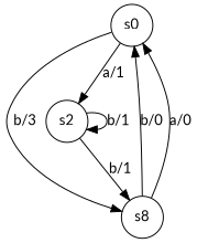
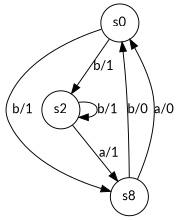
  digraph {
    fontname=Lato
    node [fontname=Lato shape=circle]
    edge [fontname=Lato]
    n1 [label=s0]
    n2 [label=s8]
    n3 [label=s2]
-   n1 -> n2 [label="b/3"]
-   n1 -> n3 [label="a/1"]
+   n1 -> n2 [label="b/1"]
+   n1 -> n3 [label="b/1"]
    n2 -> n1 [label="b/0"]
    n2 -> n1 [label="a/0"]
-   n3 -> n2 [label="b/1"]
+   n3 -> n2 [label="a/1"]
    n3 -> n3 [label="b/1"]
  }
